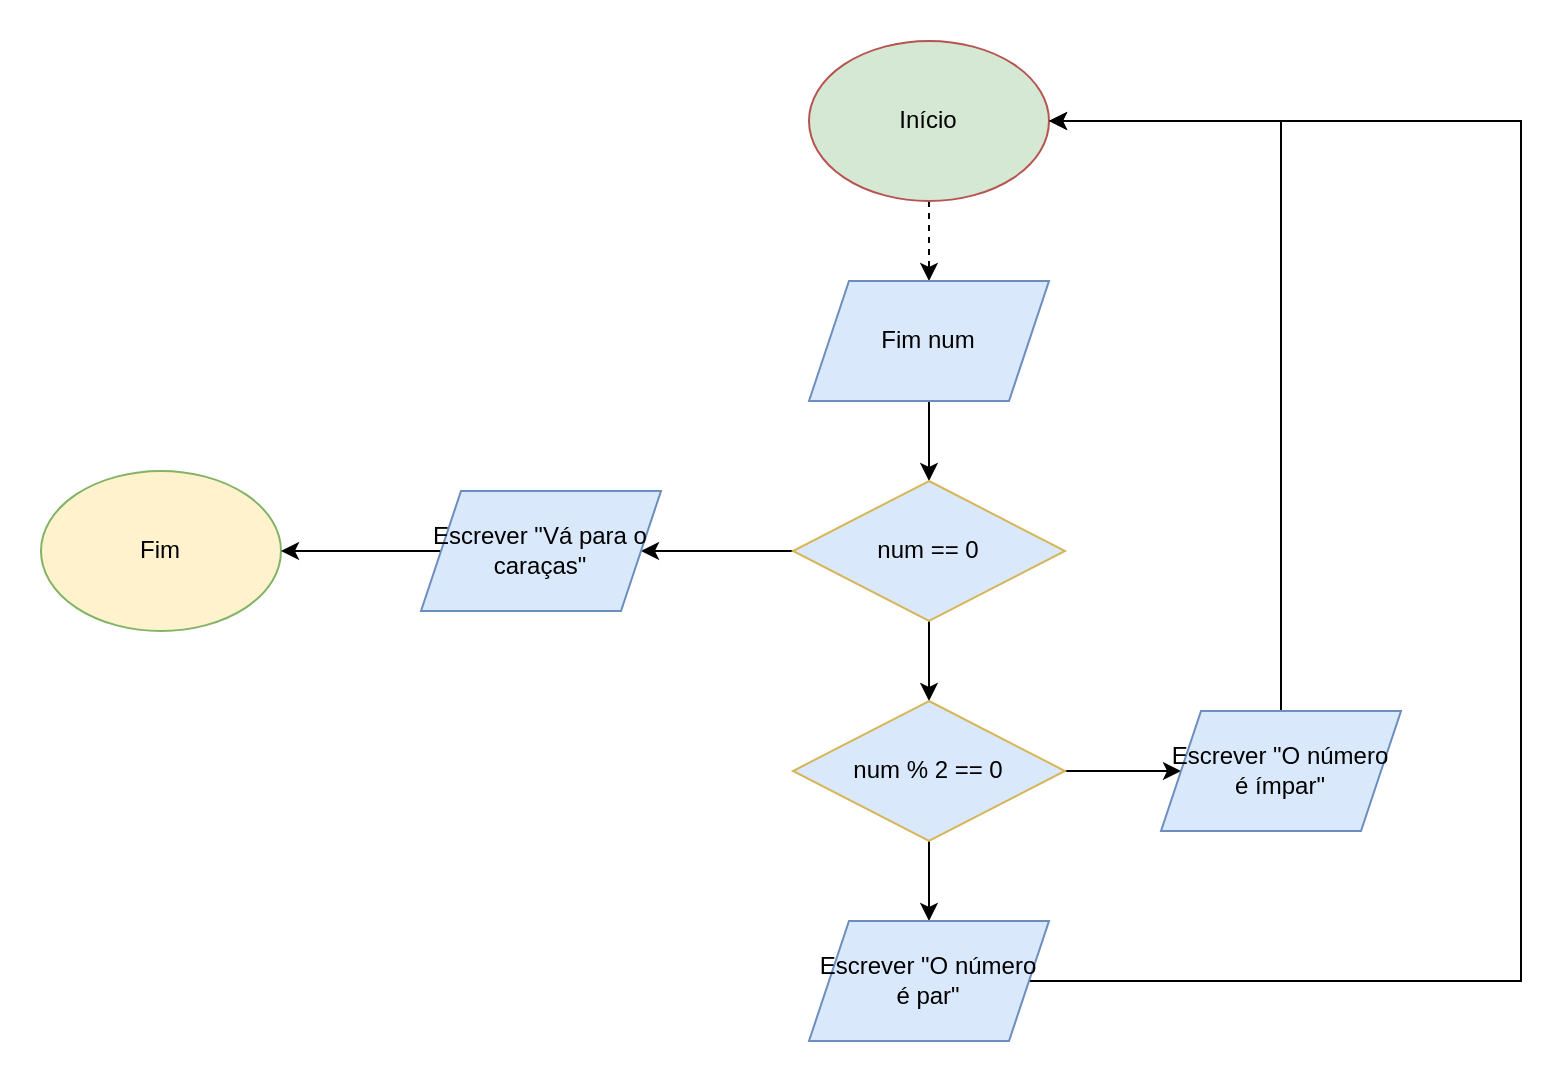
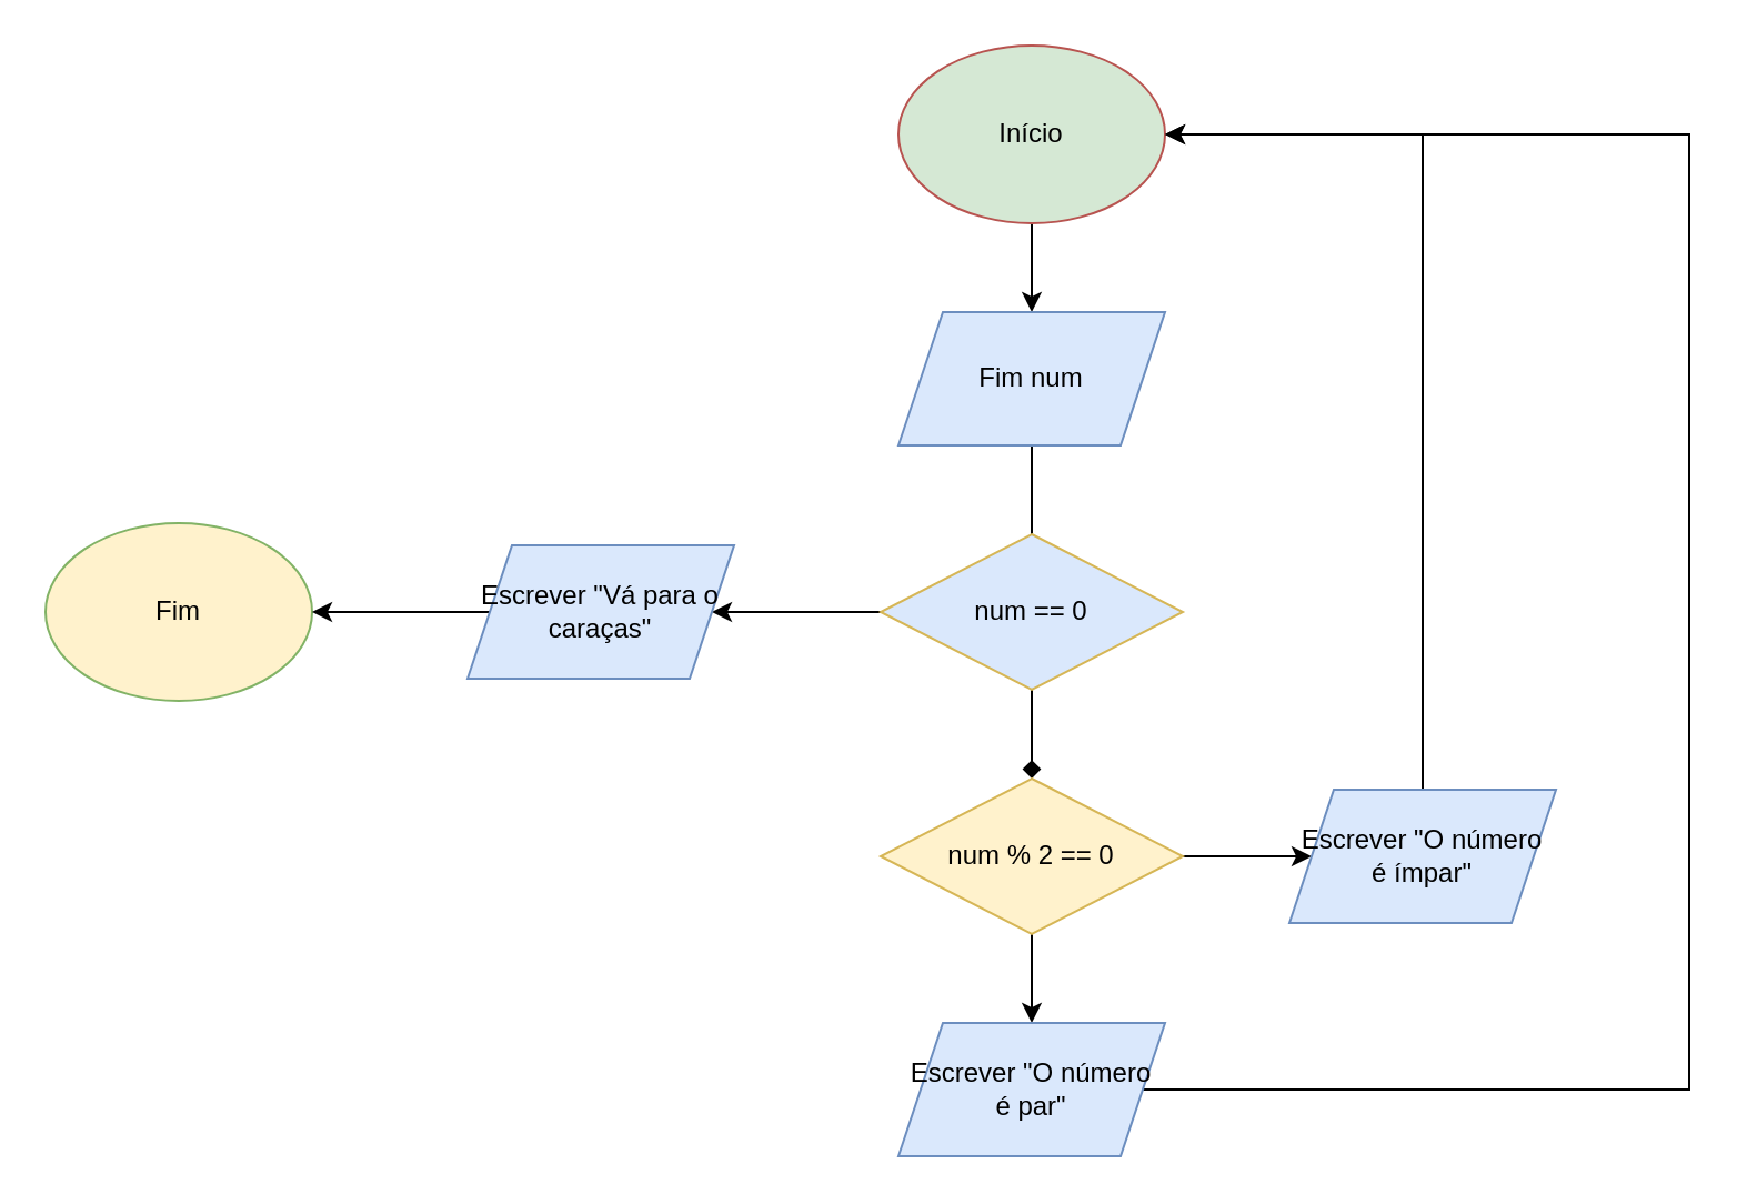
  <mxCell id="0" />
  <mxCell id="1" parent="0" />
- <mxCell id="2" value="" style="edgeStyle=orthogonalEdgeStyle;rounded=0;orthogonalLoop=1;jettySize=auto;html=1;dashed=1;" edge="1" parent="1" source="3" target="5"><mxGeometry relative="1" as="geometry" /></mxCell>
+ <mxCell id="2" value="" style="edgeStyle=orthogonalEdgeStyle;rounded=0;orthogonalLoop=1;jettySize=auto;html=1;" edge="1" parent="1" source="3" target="5"><mxGeometry relative="1" as="geometry" /></mxCell>
  <mxCell id="3" value="Início" style="ellipse;whiteSpace=wrap;html=1;fillColor=#d5e8d4;strokeColor=#b85450;" parent="1" vertex="1"><mxGeometry x="404" y="20" width="120" height="80" as="geometry" /></mxCell>
- <mxCell id="4" value="" style="edgeStyle=orthogonalEdgeStyle;rounded=0;orthogonalLoop=1;jettySize=auto;html=1;" edge="1" parent="1" source="5" target="8"><mxGeometry relative="1" as="geometry" /></mxCell>
+ <mxCell id="4" value="" style="edgeStyle=orthogonalEdgeStyle;rounded=0;orthogonalLoop=1;jettySize=auto;html=1;endArrow=none;" edge="1" parent="1" source="5" target="8"><mxGeometry relative="1" as="geometry" /></mxCell>
  <mxCell id="5" value="Fim num" style="shape=parallelogram;perimeter=parallelogramPerimeter;whiteSpace=wrap;html=1;fixedSize=1;fillColor=#dae8fc;strokeColor=#6c8ebf;" vertex="1" parent="1"><mxGeometry x="404" y="140" width="120" height="60" as="geometry" /></mxCell>
  <mxCell id="6" value="" style="edgeStyle=orthogonalEdgeStyle;rounded=0;orthogonalLoop=1;jettySize=auto;html=1;" edge="1" parent="1" source="8" target="11"><mxGeometry relative="1" as="geometry" /></mxCell>
- <mxCell id="7" value="" style="edgeStyle=orthogonalEdgeStyle;rounded=0;orthogonalLoop=1;jettySize=auto;html=1;" edge="1" parent="1" source="8" target="14"><mxGeometry relative="1" as="geometry" /></mxCell>
+ <mxCell id="7" value="" style="edgeStyle=orthogonalEdgeStyle;rounded=0;orthogonalLoop=1;jettySize=auto;html=1;endArrow=diamond;" edge="1" parent="1" source="8" target="14"><mxGeometry relative="1" as="geometry" /></mxCell>
  <mxCell id="8" value="num == 0" style="rhombus;whiteSpace=wrap;html=1;fillColor=#dae8fc;strokeColor=#d6b656;" vertex="1" parent="1"><mxGeometry x="396" y="240" width="136" height="70" as="geometry" /></mxCell>
  <mxCell id="9" value="Fim" style="ellipse;whiteSpace=wrap;html=1;fillColor=#fff2cc;strokeColor=#82b366;" vertex="1" parent="1"><mxGeometry x="20" y="235" width="120" height="80" as="geometry" /></mxCell>
  <mxCell id="10" value="" style="edgeStyle=orthogonalEdgeStyle;rounded=0;orthogonalLoop=1;jettySize=auto;html=1;" edge="1" parent="1" source="11" target="9"><mxGeometry relative="1" as="geometry" /></mxCell>
  <mxCell id="11" value="Escrever &quot;Vá para o caraças&quot;" style="shape=parallelogram;perimeter=parallelogramPerimeter;whiteSpace=wrap;html=1;fixedSize=1;fillColor=#dae8fc;strokeColor=#6c8ebf;" vertex="1" parent="1"><mxGeometry x="210" y="245" width="120" height="60" as="geometry" /></mxCell>
  <mxCell id="12" value="" style="edgeStyle=orthogonalEdgeStyle;rounded=0;orthogonalLoop=1;jettySize=auto;html=1;" edge="1" parent="1" source="14" target="16"><mxGeometry relative="1" as="geometry" /></mxCell>
  <mxCell id="13" value="" style="edgeStyle=orthogonalEdgeStyle;rounded=0;orthogonalLoop=1;jettySize=auto;html=1;" edge="1" parent="1" source="14" target="18"><mxGeometry relative="1" as="geometry" /></mxCell>
- <mxCell id="14" value="num % 2 == 0" style="rhombus;whiteSpace=wrap;html=1;fillColor=#dae8fc;strokeColor=#d6b656;" vertex="1" parent="1"><mxGeometry x="396" y="350" width="136" height="70" as="geometry" /></mxCell>
+ <mxCell id="14" value="num % 2 == 0" style="rhombus;whiteSpace=wrap;html=1;fillColor=#fff2cc;strokeColor=#d6b656;" vertex="1" parent="1"><mxGeometry x="396" y="350" width="136" height="70" as="geometry" /></mxCell>
  <mxCell id="15" style="edgeStyle=orthogonalEdgeStyle;rounded=0;orthogonalLoop=1;jettySize=auto;html=1;" edge="1" parent="1" source="16" target="3"><mxGeometry relative="1" as="geometry"><Array as="points"><mxPoint x="760" y="490" /><mxPoint x="760" y="60" /></Array></mxGeometry></mxCell>
  <mxCell id="16" value="Escrever &quot;O número é par&quot;" style="shape=parallelogram;perimeter=parallelogramPerimeter;whiteSpace=wrap;html=1;fixedSize=1;fillColor=#dae8fc;strokeColor=#6c8ebf;" vertex="1" parent="1"><mxGeometry x="404" y="460" width="120" height="60" as="geometry" /></mxCell>
  <mxCell id="17" style="edgeStyle=orthogonalEdgeStyle;rounded=0;orthogonalLoop=1;jettySize=auto;html=1;" edge="1" parent="1" source="18" target="3"><mxGeometry relative="1" as="geometry"><Array as="points"><mxPoint x="640" y="60" /></Array></mxGeometry></mxCell>
  <mxCell id="18" value="Escrever &quot;O número é ímpar&quot;" style="shape=parallelogram;perimeter=parallelogramPerimeter;whiteSpace=wrap;html=1;fixedSize=1;fillColor=#dae8fc;strokeColor=#6c8ebf;" vertex="1" parent="1"><mxGeometry x="580" y="355" width="120" height="60" as="geometry" /></mxCell>
